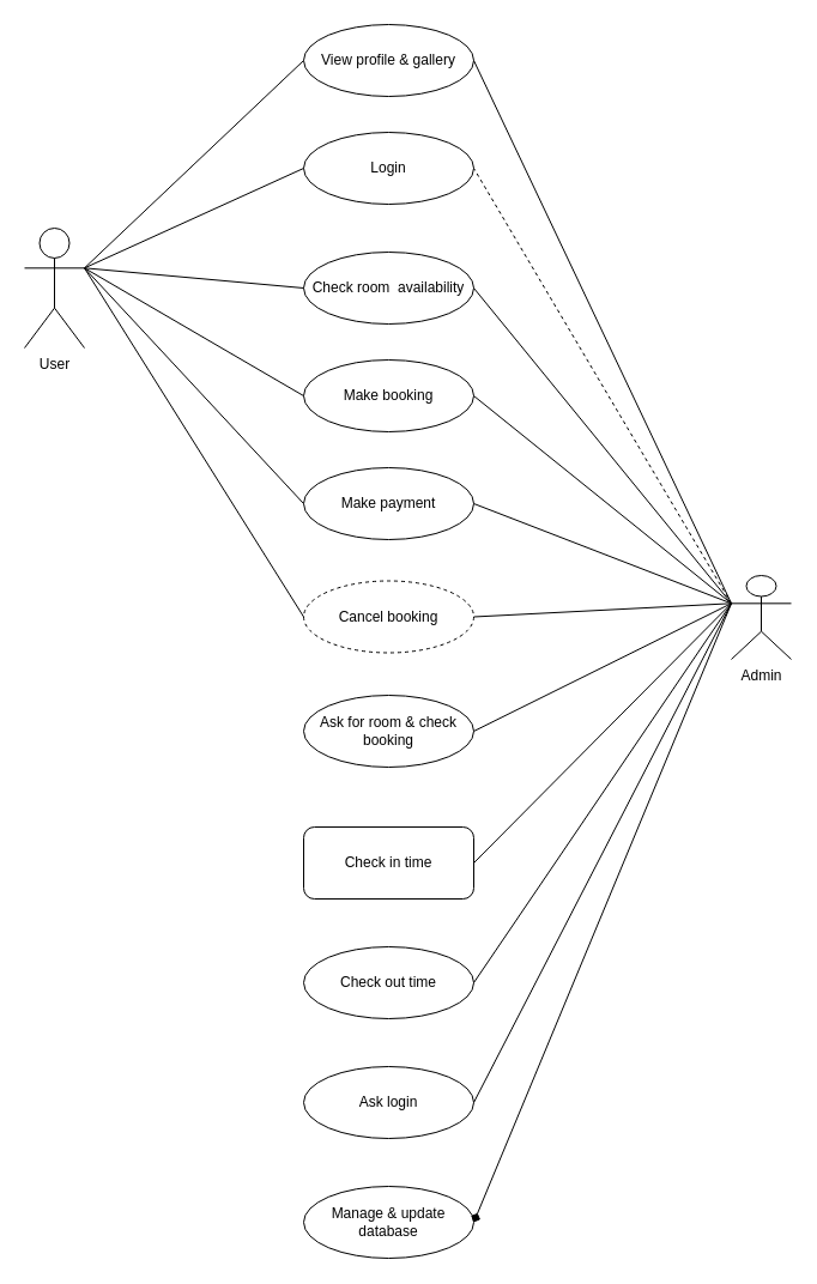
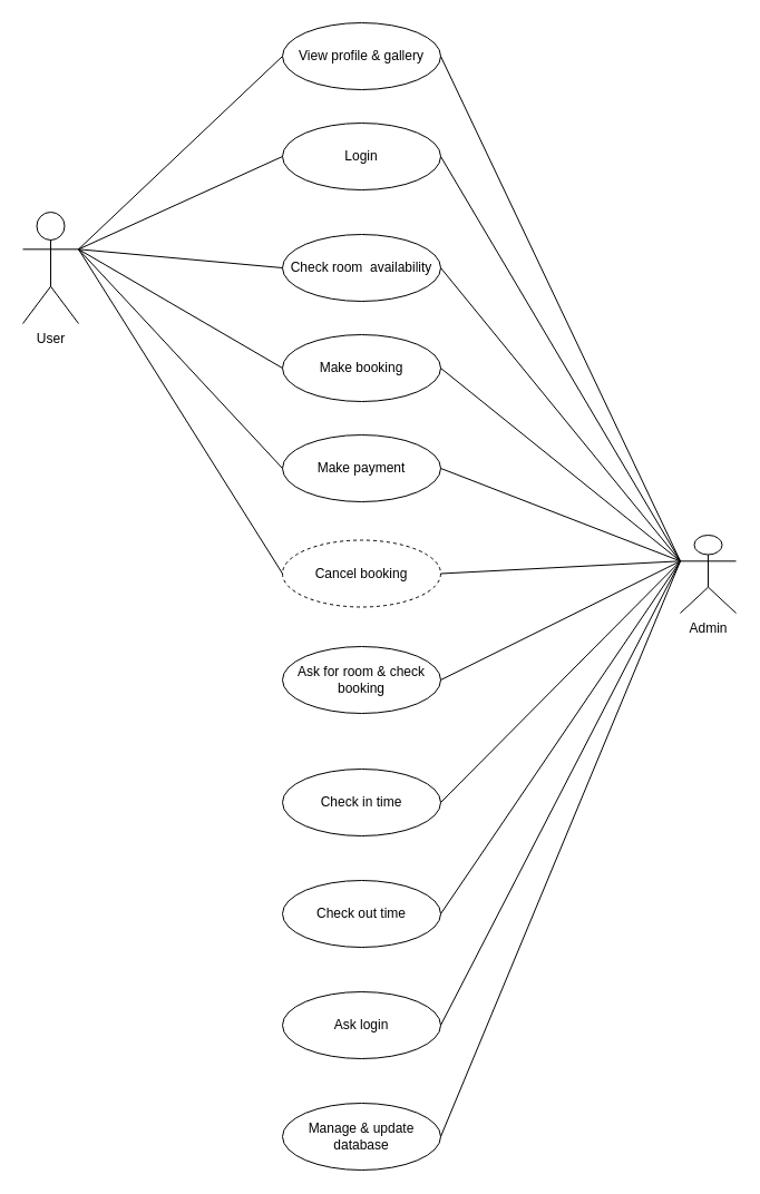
  <mxCell id="0" />
  <mxCell id="1" parent="0" />
  <mxCell id="2" value="View profile &amp;amp; gallery" style="ellipse;whiteSpace=wrap;html=1;" parent="1" vertex="1"><mxGeometry x="253" y="20" width="142" height="60" as="geometry" /></mxCell>
  <mxCell id="3" value="Login" style="ellipse;whiteSpace=wrap;html=1;" parent="1" vertex="1"><mxGeometry x="253" y="110" width="142" height="60" as="geometry" /></mxCell>
  <mxCell id="4" value="Check room&amp;nbsp; availability" style="ellipse;whiteSpace=wrap;html=1;" parent="1" vertex="1"><mxGeometry x="253" y="210" width="142" height="60" as="geometry" /></mxCell>
  <mxCell id="5" value="Make booking" style="ellipse;whiteSpace=wrap;html=1;" parent="1" vertex="1"><mxGeometry x="253" y="300" width="142" height="60" as="geometry" /></mxCell>
  <mxCell id="6" value="Make payment" style="ellipse;whiteSpace=wrap;html=1;" parent="1" vertex="1"><mxGeometry x="253" y="390" width="142" height="60" as="geometry" /></mxCell>
  <mxCell id="7" value="Cancel booking" style="ellipse;whiteSpace=wrap;html=1;dashed=1;" parent="1" vertex="1"><mxGeometry x="253" y="484.5" width="142" height="60" as="geometry" /></mxCell>
  <mxCell id="8" value="Ask for room &amp;amp; check booking" style="ellipse;whiteSpace=wrap;html=1;" parent="1" vertex="1"><mxGeometry x="253" y="580" width="142" height="60" as="geometry" /></mxCell>
- <mxCell id="9" value="Check in time" style="whiteSpace=wrap;html=1;rounded=1;" parent="1" vertex="1"><mxGeometry x="253" y="690" width="142" height="60" as="geometry" /></mxCell>
+ <mxCell id="9" value="Check in time" style="ellipse;whiteSpace=wrap;html=1;" parent="1" vertex="1"><mxGeometry x="253" y="690" width="142" height="60" as="geometry" /></mxCell>
  <mxCell id="10" value="Check out time" style="ellipse;whiteSpace=wrap;html=1;" parent="1" vertex="1"><mxGeometry x="253" y="790" width="142" height="60" as="geometry" /></mxCell>
  <mxCell id="11" value="Ask login" style="ellipse;whiteSpace=wrap;html=1;" parent="1" vertex="1"><mxGeometry x="253" y="890" width="142" height="60" as="geometry" /></mxCell>
  <mxCell id="12" value="Manage &amp;amp; update database" style="ellipse;whiteSpace=wrap;html=1;" parent="1" vertex="1"><mxGeometry x="253" y="990" width="142" height="60" as="geometry" /></mxCell>
  <mxCell id="13" value="User" style="shape=umlActor;verticalLabelPosition=bottom;verticalAlign=top;html=1;outlineConnect=0;" parent="1" vertex="1"><mxGeometry x="20" y="190" width="50" height="100" as="geometry" /></mxCell>
  <mxCell id="14" value="Admin" style="shape=umlActor;verticalLabelPosition=bottom;verticalAlign=top;html=1;outlineConnect=0;" parent="1" vertex="1"><mxGeometry x="610" y="480" width="50" height="70" as="geometry" /></mxCell>
  <mxCell id="15" value="" style="endArrow=none;html=1;rounded=0;entryX=0;entryY=0.5;entryDx=0;entryDy=0;exitX=1;exitY=0.333;exitDx=0;exitDy=0;exitPerimeter=0;" parent="1" source="13" target="2" edge="1"><mxGeometry width="50" height="50" relative="1" as="geometry"><mxPoint x="200" y="300" as="sourcePoint" /><mxPoint x="250" y="250" as="targetPoint" /></mxGeometry></mxCell>
  <mxCell id="16" value="" style="endArrow=none;html=1;rounded=0;entryX=0;entryY=0.5;entryDx=0;entryDy=0;exitX=1;exitY=0.333;exitDx=0;exitDy=0;exitPerimeter=0;" parent="1" source="13" target="3" edge="1"><mxGeometry width="50" height="50" relative="1" as="geometry"><mxPoint x="200" y="300" as="sourcePoint" /><mxPoint x="250" y="250" as="targetPoint" /></mxGeometry></mxCell>
  <mxCell id="17" value="" style="endArrow=none;html=1;rounded=0;entryX=0;entryY=0.5;entryDx=0;entryDy=0;exitX=1;exitY=0.333;exitDx=0;exitDy=0;exitPerimeter=0;" parent="1" source="13" target="4" edge="1"><mxGeometry width="50" height="50" relative="1" as="geometry"><mxPoint x="200" y="300" as="sourcePoint" /><mxPoint x="250" y="250" as="targetPoint" /></mxGeometry></mxCell>
  <mxCell id="18" value="" style="endArrow=none;html=1;rounded=0;entryX=0;entryY=0.5;entryDx=0;entryDy=0;exitX=1;exitY=0.333;exitDx=0;exitDy=0;exitPerimeter=0;" parent="1" source="13" target="5" edge="1"><mxGeometry width="50" height="50" relative="1" as="geometry"><mxPoint x="200" y="300" as="sourcePoint" /><mxPoint x="250" y="250" as="targetPoint" /></mxGeometry></mxCell>
  <mxCell id="19" value="" style="endArrow=none;html=1;rounded=0;entryX=0;entryY=0.5;entryDx=0;entryDy=0;exitX=1;exitY=0.333;exitDx=0;exitDy=0;exitPerimeter=0;" parent="1" source="13" target="6" edge="1"><mxGeometry width="50" height="50" relative="1" as="geometry"><mxPoint x="160" y="360" as="sourcePoint" /><mxPoint x="210" y="310" as="targetPoint" /></mxGeometry></mxCell>
  <mxCell id="20" value="" style="endArrow=none;html=1;rounded=0;entryX=0;entryY=0.5;entryDx=0;entryDy=0;exitX=1;exitY=0.333;exitDx=0;exitDy=0;exitPerimeter=0;" parent="1" source="13" target="7" edge="1"><mxGeometry width="50" height="50" relative="1" as="geometry"><mxPoint x="150" y="380" as="sourcePoint" /><mxPoint x="200" y="330" as="targetPoint" /></mxGeometry></mxCell>
  <mxCell id="21" value="" style="endArrow=none;html=1;rounded=0;entryX=1;entryY=0.5;entryDx=0;entryDy=0;exitX=0;exitY=0.333;exitDx=0;exitDy=0;exitPerimeter=0;" parent="1" source="14" target="11" edge="1"><mxGeometry width="50" height="50" relative="1" as="geometry"><mxPoint x="120" y="860" as="sourcePoint" /><mxPoint x="170" y="810" as="targetPoint" /><Array as="points" /></mxGeometry></mxCell>
  <mxCell id="22" value="" style="endArrow=none;html=1;rounded=0;entryX=1;entryY=0.5;entryDx=0;entryDy=0;exitX=0;exitY=0.333;exitDx=0;exitDy=0;exitPerimeter=0;" parent="1" source="14" target="10" edge="1"><mxGeometry width="50" height="50" relative="1" as="geometry"><mxPoint x="550" y="430" as="sourcePoint" /><mxPoint x="10" y="860" as="targetPoint" /><Array as="points" /></mxGeometry></mxCell>
  <mxCell id="23" value="" style="endArrow=none;html=1;rounded=0;entryX=1;entryY=0.5;entryDx=0;entryDy=0;exitX=0;exitY=0.333;exitDx=0;exitDy=0;exitPerimeter=0;" parent="1" source="14" target="9" edge="1"><mxGeometry width="50" height="50" relative="1" as="geometry"><mxPoint x="540" y="426.667" as="sourcePoint" /><mxPoint x="140" y="1000" as="targetPoint" /><Array as="points" /></mxGeometry></mxCell>
- <mxCell id="24" value="" style="endArrow=diamond;html=1;rounded=0;entryX=1;entryY=0.5;entryDx=0;entryDy=0;exitX=0;exitY=0.333;exitDx=0;exitDy=0;exitPerimeter=0;" parent="1" source="14" target="12" edge="1"><mxGeometry width="50" height="50" relative="1" as="geometry"><mxPoint x="170" y="960" as="sourcePoint" /><mxPoint x="220" y="910" as="targetPoint" /><Array as="points" /></mxGeometry></mxCell>
+ <mxCell id="24" value="" style="endArrow=none;html=1;rounded=0;entryX=1;entryY=0.5;entryDx=0;entryDy=0;exitX=0;exitY=0.333;exitDx=0;exitDy=0;exitPerimeter=0;" parent="1" source="14" target="12" edge="1"><mxGeometry width="50" height="50" relative="1" as="geometry"><mxPoint x="170" y="960" as="sourcePoint" /><mxPoint x="220" y="910" as="targetPoint" /><Array as="points" /></mxGeometry></mxCell>
  <mxCell id="25" value="" style="endArrow=none;html=1;rounded=0;entryX=1;entryY=0.5;entryDx=0;entryDy=0;exitX=0;exitY=0.333;exitDx=0;exitDy=0;exitPerimeter=0;" parent="1" source="14" target="8" edge="1"><mxGeometry width="50" height="50" relative="1" as="geometry"><mxPoint x="550" y="440" as="sourcePoint" /><mxPoint x="260" y="630" as="targetPoint" /><Array as="points" /></mxGeometry></mxCell>
  <mxCell id="26" value="" style="endArrow=none;html=1;rounded=0;entryX=1;entryY=0.5;entryDx=0;entryDy=0;exitX=0;exitY=0.333;exitDx=0;exitDy=0;exitPerimeter=0;" parent="1" source="14" target="7" edge="1"><mxGeometry width="50" height="50" relative="1" as="geometry"><mxPoint x="210" y="490" as="sourcePoint" /><mxPoint x="260" y="440" as="targetPoint" /></mxGeometry></mxCell>
  <mxCell id="27" value="" style="endArrow=none;html=1;rounded=0;entryX=1;entryY=0.5;entryDx=0;entryDy=0;exitX=0;exitY=0.333;exitDx=0;exitDy=0;exitPerimeter=0;" parent="1" source="14" target="6" edge="1"><mxGeometry width="50" height="50" relative="1" as="geometry"><mxPoint x="210" y="490" as="sourcePoint" /><mxPoint x="260" y="440" as="targetPoint" /></mxGeometry></mxCell>
  <mxCell id="28" value="" style="endArrow=none;html=1;rounded=0;entryX=1;entryY=0.5;entryDx=0;entryDy=0;exitX=0;exitY=0.333;exitDx=0;exitDy=0;exitPerimeter=0;" parent="1" source="14" target="5" edge="1"><mxGeometry width="50" height="50" relative="1" as="geometry"><mxPoint x="540" y="390" as="sourcePoint" /><mxPoint x="260" y="440" as="targetPoint" /></mxGeometry></mxCell>
  <mxCell id="29" value="" style="endArrow=none;html=1;rounded=0;entryX=1;entryY=0.5;entryDx=0;entryDy=0;exitX=0;exitY=0.333;exitDx=0;exitDy=0;exitPerimeter=0;" parent="1" source="14" target="4" edge="1"><mxGeometry width="50" height="50" relative="1" as="geometry"><mxPoint x="210" y="490" as="sourcePoint" /><mxPoint x="260" y="440" as="targetPoint" /></mxGeometry></mxCell>
- <mxCell id="30" value="" style="endArrow=none;html=1;rounded=0;entryX=1;entryY=0.5;entryDx=0;entryDy=0;exitX=0;exitY=0.333;exitDx=0;exitDy=0;exitPerimeter=0;dashed=1;" parent="1" source="14" target="3" edge="1"><mxGeometry width="50" height="50" relative="1" as="geometry"><mxPoint x="210" y="290" as="sourcePoint" /><mxPoint x="260" y="240" as="targetPoint" /></mxGeometry></mxCell>
+ <mxCell id="30" value="" style="endArrow=none;html=1;rounded=0;entryX=1;entryY=0.5;entryDx=0;entryDy=0;exitX=0;exitY=0.333;exitDx=0;exitDy=0;exitPerimeter=0;" parent="1" source="14" target="3" edge="1"><mxGeometry width="50" height="50" relative="1" as="geometry"><mxPoint x="210" y="290" as="sourcePoint" /><mxPoint x="260" y="240" as="targetPoint" /></mxGeometry></mxCell>
  <mxCell id="31" value="" style="endArrow=none;html=1;rounded=0;entryX=0;entryY=0.333;entryDx=0;entryDy=0;entryPerimeter=0;exitX=1;exitY=0.5;exitDx=0;exitDy=0;" edge="1" parent="1" source="2" target="14"><mxGeometry width="50" height="50" relative="1" as="geometry"><mxPoint x="450" y="400" as="sourcePoint" /><mxPoint x="500" y="350" as="targetPoint" /></mxGeometry></mxCell>
